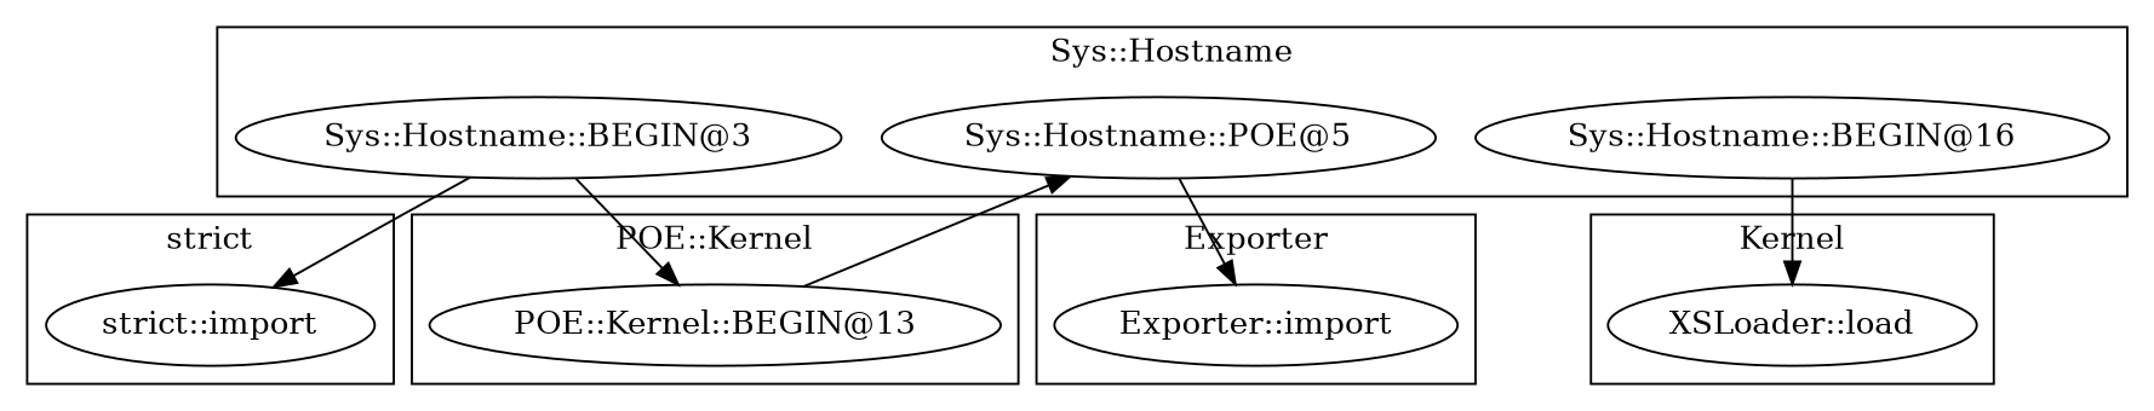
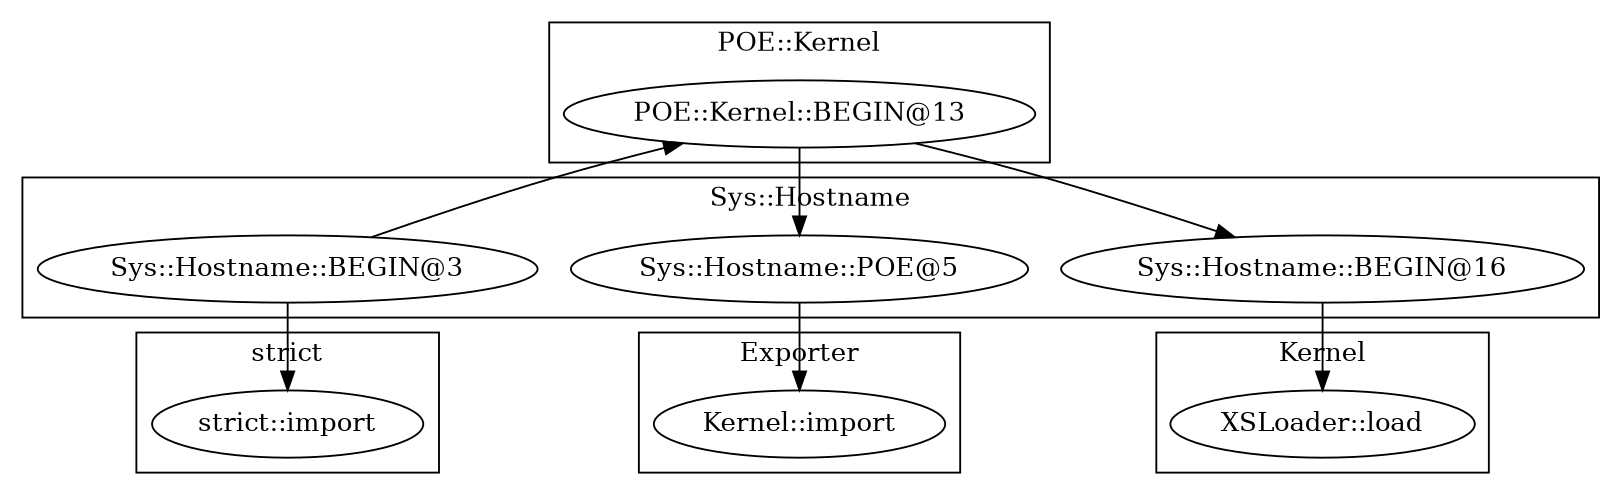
  digraph {
    "strict::import"
    "XSLoader::load"
    "Sys::Hostname::BEGIN@3"
    n4 [label="Sys::Hostname::POE@5"]
    "Sys::Hostname::BEGIN@16"
-   "Exporter::import"
+   "Exporter::import" [label="Kernel::import"]
    "POE::Kernel::BEGIN@13"
    subgraph cluster_1 {
      label="strict"
      "strict::import"
    }
    subgraph cluster_2 {
      label=Kernel
      "XSLoader::load"
    }
    subgraph cluster_3 {
      label="Sys::Hostname"
      "Sys::Hostname::BEGIN@3"
      n4
      "Sys::Hostname::BEGIN@16"
    }
    subgraph cluster_4 {
      label=Exporter
      "Exporter::import"
    }
    subgraph cluster_5 {
      label="POE::Kernel"
      "POE::Kernel::BEGIN@13"
    }
    "Sys::Hostname::BEGIN@3" -> "strict::import"
    "Sys::Hostname::BEGIN@3" -> "POE::Kernel::BEGIN@13"
    n4 -> "Exporter::import"
    "Sys::Hostname::BEGIN@16" -> "XSLoader::load"
    "POE::Kernel::BEGIN@13" -> n4
+   "POE::Kernel::BEGIN@13" -> "Sys::Hostname::BEGIN@16"
  }
